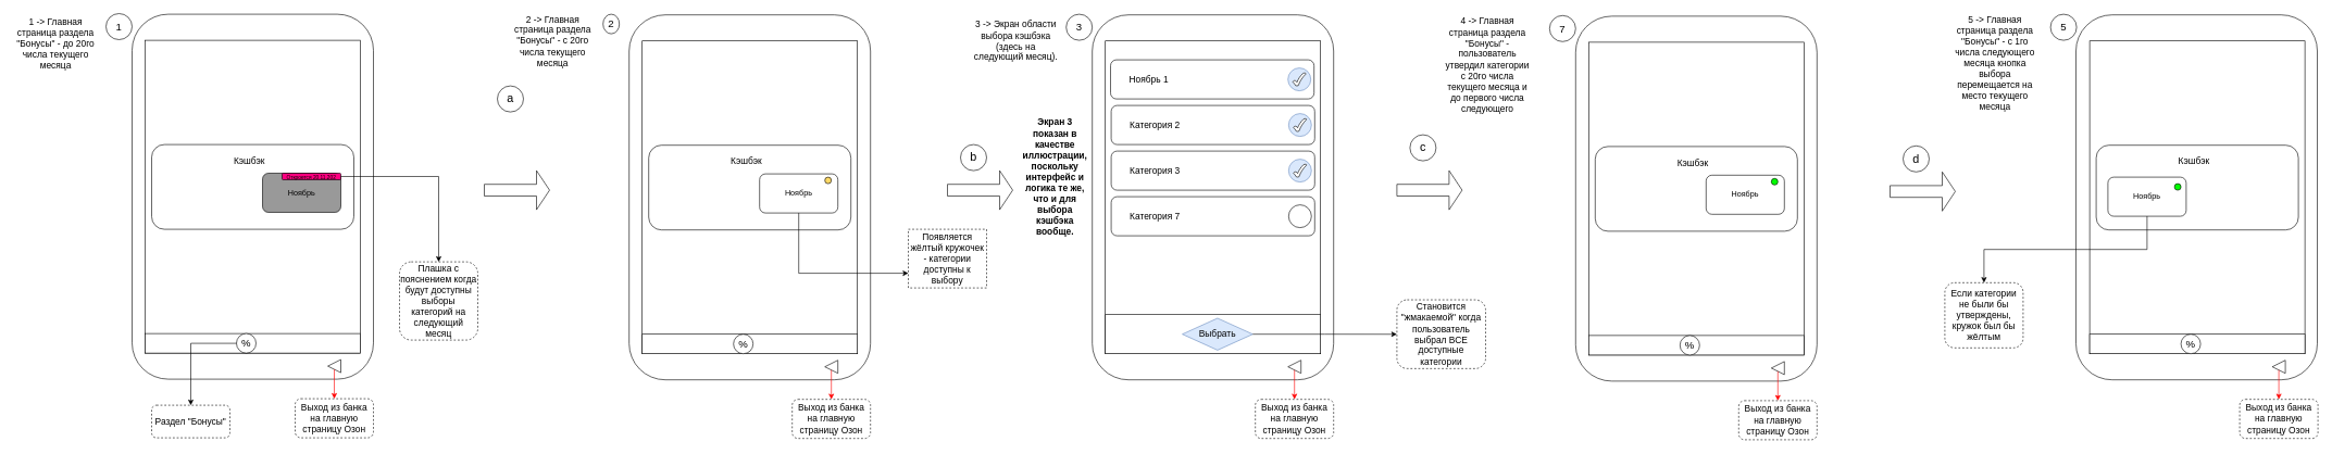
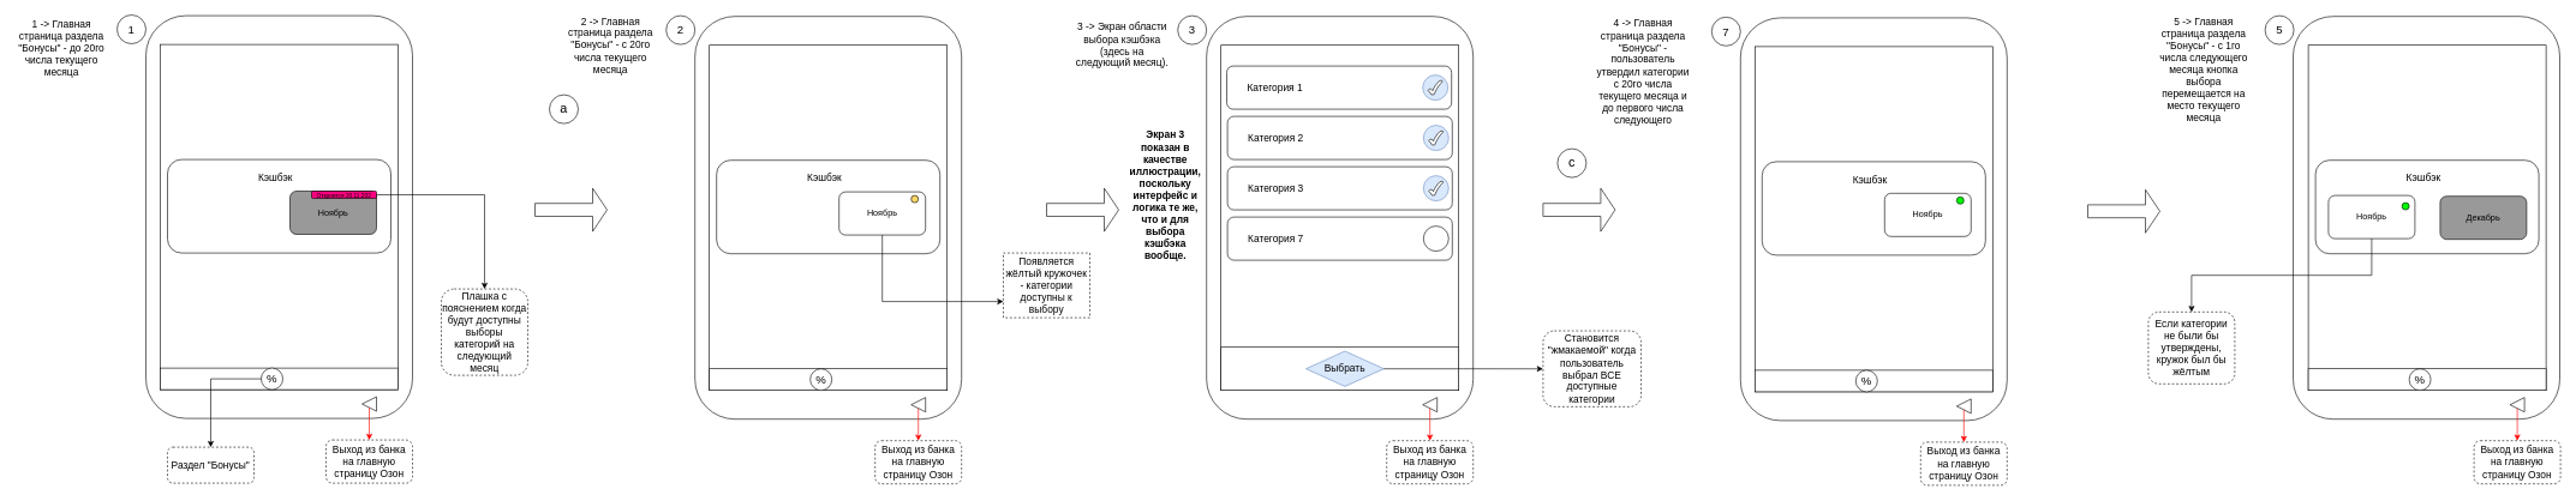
  <mxCell id="0" />
  <mxCell id="1" parent="0" />
  <mxCell id="2" value="" style="group" parent="1" vertex="1" connectable="0"><mxGeometry x="202" y="21" width="370" height="560" as="geometry" /></mxCell>
  <mxCell id="3" value="" style="rounded=1;whiteSpace=wrap;html=1;" parent="2" vertex="1"><mxGeometry width="370" height="560" as="geometry" /></mxCell>
  <mxCell id="4" value="" style="rounded=0;whiteSpace=wrap;html=1;" parent="2" vertex="1"><mxGeometry x="20" y="40" width="330" height="480" as="geometry" /></mxCell>
  <mxCell id="5" value="" style="rounded=1;whiteSpace=wrap;html=1;" parent="2" vertex="1"><mxGeometry x="30" y="200" width="310" height="130" as="geometry" /></mxCell>
  <mxCell id="6" value="Ноябрь" style="rounded=1;whiteSpace=wrap;html=1;fillColor=#999999;" parent="2" vertex="1"><mxGeometry x="200" y="244" width="120" height="60" as="geometry" /></mxCell>
  <mxCell id="7" value="&lt;font style=&quot;font-size: 14px;&quot;&gt;Кэшбэк&lt;/font&gt;" style="text;html=1;align=center;verticalAlign=middle;whiteSpace=wrap;rounded=0;" parent="2" vertex="1"><mxGeometry x="150" y="210" width="60" height="30" as="geometry" /></mxCell>
  <mxCell id="8" value="" style="triangle;whiteSpace=wrap;html=1;rotation=-180;" parent="2" vertex="1"><mxGeometry x="300" y="530" width="20" height="20" as="geometry" /></mxCell>
  <mxCell id="9" value="&lt;font style=&quot;font-size: 8px;&quot;&gt;Откроется 20.11.202&lt;/font&gt;" style="rounded=1;whiteSpace=wrap;html=1;fillColor=#FF0080;" parent="2" vertex="1"><mxGeometry x="230" y="244" width="90" height="10" as="geometry" /></mxCell>
  <mxCell id="10" value="" style="rounded=0;whiteSpace=wrap;html=1;" parent="2" vertex="1"><mxGeometry x="20" y="490" width="330" height="30" as="geometry" /></mxCell>
  <mxCell id="11" value="&lt;font size=&quot;3&quot;&gt;%&lt;/font&gt;" style="ellipse;whiteSpace=wrap;html=1;aspect=fixed;" parent="2" vertex="1"><mxGeometry x="160" y="490" width="30" height="30" as="geometry" /></mxCell>
  <mxCell id="12" value="&lt;font size=&quot;3&quot;&gt;1&lt;/font&gt;" style="ellipse;whiteSpace=wrap;html=1;aspect=fixed;" parent="1" vertex="1"><mxGeometry x="162" y="20" width="40" height="40" as="geometry" /></mxCell>
  <mxCell id="13" value="&lt;font style=&quot;font-size: 14px;&quot;&gt;Выход из банка на главную страницу Озон&lt;/font&gt;" style="rounded=1;whiteSpace=wrap;html=1;dashed=1;" parent="1" vertex="1"><mxGeometry x="452" y="611" width="120" height="60" as="geometry" /></mxCell>
  <mxCell id="14" value="" style="edgeStyle=orthogonalEdgeStyle;rounded=0;orthogonalLoop=1;jettySize=auto;html=1;strokeColor=#FF0000;" parent="1" source="8" target="13" edge="1"><mxGeometry relative="1" as="geometry" /></mxCell>
  <mxCell id="15" value="&lt;font style=&quot;font-size: 14px;&quot;&gt;1 -&amp;gt; Главная страница раздела &quot;Бонусы&quot; - до 20го числа текущего месяца&lt;/font&gt;" style="text;html=1;align=center;verticalAlign=middle;whiteSpace=wrap;rounded=0;" parent="1" vertex="1"><mxGeometry x="20" y="21" width="130" height="90" as="geometry" /></mxCell>
  <mxCell id="16" value="" style="group" parent="1" vertex="1" connectable="0"><mxGeometry x="964" y="22" width="370" height="560" as="geometry" /></mxCell>
  <mxCell id="17" value="" style="rounded=1;whiteSpace=wrap;html=1;" parent="16" vertex="1"><mxGeometry width="370" height="560" as="geometry" /></mxCell>
  <mxCell id="18" value="" style="rounded=0;whiteSpace=wrap;html=1;" parent="16" vertex="1"><mxGeometry x="20" y="40" width="330" height="480" as="geometry" /></mxCell>
  <mxCell id="19" value="" style="rounded=1;whiteSpace=wrap;html=1;" parent="16" vertex="1"><mxGeometry x="30" y="200" width="310" height="130" as="geometry" /></mxCell>
  <mxCell id="20" value="Ноябрь" style="rounded=1;whiteSpace=wrap;html=1;" parent="16" vertex="1"><mxGeometry x="200" y="244" width="120" height="60" as="geometry" /></mxCell>
  <mxCell id="21" value="&lt;font style=&quot;font-size: 14px;&quot;&gt;Кэшбэк&lt;/font&gt;" style="text;html=1;align=center;verticalAlign=middle;whiteSpace=wrap;rounded=0;" parent="16" vertex="1"><mxGeometry x="150" y="210" width="60" height="30" as="geometry" /></mxCell>
  <mxCell id="22" value="" style="triangle;whiteSpace=wrap;html=1;rotation=-180;" parent="16" vertex="1"><mxGeometry x="300" y="530" width="20" height="20" as="geometry" /></mxCell>
  <mxCell id="23" value="" style="ellipse;whiteSpace=wrap;html=1;aspect=fixed;fillColor=#FFD966;" parent="16" vertex="1"><mxGeometry x="300" y="249" width="10" height="10" as="geometry" /></mxCell>
  <mxCell id="24" value="" style="rounded=0;whiteSpace=wrap;html=1;" parent="16" vertex="1"><mxGeometry x="20" y="490" width="330" height="30" as="geometry" /></mxCell>
  <mxCell id="25" value="&lt;font size=&quot;3&quot;&gt;%&lt;/font&gt;" style="ellipse;whiteSpace=wrap;html=1;aspect=fixed;" parent="16" vertex="1"><mxGeometry x="160" y="490" width="30" height="30" as="geometry" /></mxCell>
- <mxCell id="26" value="&lt;font size=&quot;3&quot;&gt;2&lt;/font&gt;" style="ellipse;whiteSpace=wrap;html=1;aspect=fixed;" parent="1" vertex="1"><mxGeometry x="924" y="21" width="25" height="30" as="geometry" /></mxCell>
+ <mxCell id="26" value="&lt;font size=&quot;3&quot;&gt;2&lt;/font&gt;" style="ellipse;whiteSpace=wrap;html=1;aspect=fixed;" parent="1" vertex="1"><mxGeometry x="924" y="21" width="40" height="40" as="geometry" /></mxCell>
  <mxCell id="27" value="&lt;font style=&quot;font-size: 14px;&quot;&gt;Выход из банка на главную страницу Озон&lt;/font&gt;" style="rounded=1;whiteSpace=wrap;html=1;dashed=1;" parent="1" vertex="1"><mxGeometry x="1214" y="612" width="120" height="60" as="geometry" /></mxCell>
  <mxCell id="28" value="" style="edgeStyle=orthogonalEdgeStyle;rounded=0;orthogonalLoop=1;jettySize=auto;html=1;strokeColor=#FF0000;" parent="1" source="22" target="27" edge="1"><mxGeometry relative="1" as="geometry" /></mxCell>
  <mxCell id="29" value="&lt;font style=&quot;font-size: 14px;&quot;&gt;2 -&amp;gt; Главная страница раздела &quot;Бонусы&quot; - с 20го числа текущего месяца&lt;/font&gt;" style="text;html=1;align=center;verticalAlign=middle;whiteSpace=wrap;rounded=0;" parent="1" vertex="1"><mxGeometry x="782" y="22" width="130" height="79" as="geometry" /></mxCell>
  <mxCell id="30" value="&lt;font style=&quot;font-size: 14px;&quot;&gt;Плашка с пояснением когда будут доступны выборы категорий на следующий месяц&lt;/font&gt;" style="whiteSpace=wrap;html=1;fillColor=#FFFFFF;rounded=1;dashed=1;" parent="1" vertex="1"><mxGeometry x="612" y="401" width="120" height="120" as="geometry" /></mxCell>
  <mxCell id="31" value="" style="edgeStyle=orthogonalEdgeStyle;rounded=0;orthogonalLoop=1;jettySize=auto;html=1;" parent="1" source="9" target="30" edge="1"><mxGeometry relative="1" as="geometry" /></mxCell>
  <mxCell id="32" value="" style="shape=singleArrow;whiteSpace=wrap;html=1;" parent="1" vertex="1"><mxGeometry x="742" y="261" width="100" height="60" as="geometry" /></mxCell>
  <mxCell id="33" value="&lt;font style=&quot;font-size: 14px;&quot;&gt;Появляется жёлтый кружочек - категории доступ&lt;span style=&quot;background-color: initial;&quot;&gt;ны к выбору&lt;/span&gt;&lt;/font&gt;" style="whiteSpace=wrap;html=1;fillColor=#FFFFFF;dashed=1;" parent="1" vertex="1"><mxGeometry x="1392" y="351" width="120" height="90" as="geometry" /></mxCell>
  <mxCell id="34" value="" style="group" parent="1" vertex="1" connectable="0"><mxGeometry x="2415" y="24" width="370" height="560" as="geometry" /></mxCell>
  <mxCell id="35" value="" style="rounded=1;whiteSpace=wrap;html=1;" parent="34" vertex="1"><mxGeometry width="370" height="560" as="geometry" /></mxCell>
  <mxCell id="36" value="" style="rounded=0;whiteSpace=wrap;html=1;" parent="34" vertex="1"><mxGeometry x="20" y="40" width="330" height="480" as="geometry" /></mxCell>
  <mxCell id="37" value="" style="rounded=1;whiteSpace=wrap;html=1;" parent="34" vertex="1"><mxGeometry x="30" y="200" width="310" height="130" as="geometry" /></mxCell>
  <mxCell id="38" value="Ноябрь" style="rounded=1;whiteSpace=wrap;html=1;" parent="34" vertex="1"><mxGeometry x="200" y="244" width="120" height="60" as="geometry" /></mxCell>
  <mxCell id="39" value="&lt;font style=&quot;font-size: 14px;&quot;&gt;Кэшбэк&lt;/font&gt;" style="text;html=1;align=center;verticalAlign=middle;whiteSpace=wrap;rounded=0;" parent="34" vertex="1"><mxGeometry x="150" y="210" width="60" height="30" as="geometry" /></mxCell>
  <mxCell id="40" value="" style="triangle;whiteSpace=wrap;html=1;rotation=-180;" parent="34" vertex="1"><mxGeometry x="300" y="530" width="20" height="20" as="geometry" /></mxCell>
  <mxCell id="41" value="" style="ellipse;whiteSpace=wrap;html=1;aspect=fixed;fillColor=#00FF00;" parent="34" vertex="1"><mxGeometry x="300" y="249" width="10" height="10" as="geometry" /></mxCell>
  <mxCell id="42" value="" style="rounded=0;whiteSpace=wrap;html=1;" parent="34" vertex="1"><mxGeometry x="20" y="490" width="330" height="30" as="geometry" /></mxCell>
  <mxCell id="43" value="&lt;font size=&quot;3&quot;&gt;%&lt;/font&gt;" style="ellipse;whiteSpace=wrap;html=1;aspect=fixed;" parent="34" vertex="1"><mxGeometry x="160" y="490" width="30" height="30" as="geometry" /></mxCell>
  <mxCell id="44" value="&lt;font size=&quot;3&quot;&gt;7&lt;/font&gt;" style="ellipse;whiteSpace=wrap;html=1;aspect=fixed;" parent="1" vertex="1"><mxGeometry x="2375" y="23" width="40" height="40" as="geometry" /></mxCell>
  <mxCell id="45" value="&lt;font style=&quot;font-size: 14px;&quot;&gt;Выход из банка на главную страницу Озон&lt;/font&gt;" style="rounded=1;whiteSpace=wrap;html=1;dashed=1;" parent="1" vertex="1"><mxGeometry x="2665" y="614" width="120" height="60" as="geometry" /></mxCell>
  <mxCell id="46" value="" style="edgeStyle=orthogonalEdgeStyle;rounded=0;orthogonalLoop=1;jettySize=auto;html=1;strokeColor=#FF0000;" parent="1" source="40" target="45" edge="1"><mxGeometry relative="1" as="geometry" /></mxCell>
  <mxCell id="47" value="&lt;font style=&quot;font-size: 14px;&quot;&gt;4 -&amp;gt; Главная страница раздела &quot;Бонусы&quot; - пользователь утвердил категории с 20го числа текущего месяца и до первого числа следующего&lt;/font&gt;" style="text;html=1;align=center;verticalAlign=middle;whiteSpace=wrap;rounded=0;" parent="1" vertex="1"><mxGeometry x="2215" y="20" width="130" height="158" as="geometry" /></mxCell>
  <mxCell id="48" value="" style="group" parent="1" vertex="1" connectable="0"><mxGeometry x="3181" y="22" width="370" height="560" as="geometry" /></mxCell>
  <mxCell id="49" value="" style="rounded=1;whiteSpace=wrap;html=1;" parent="48" vertex="1"><mxGeometry x="1" width="370" height="560" as="geometry" /></mxCell>
  <mxCell id="50" value="" style="rounded=0;whiteSpace=wrap;html=1;" parent="48" vertex="1"><mxGeometry x="22" y="40" width="330" height="480" as="geometry" /></mxCell>
  <mxCell id="51" value="" style="rounded=1;whiteSpace=wrap;html=1;" parent="48" vertex="1"><mxGeometry x="32" y="200" width="310" height="130" as="geometry" /></mxCell>
  <mxCell id="52" value="Ноябрь" style="rounded=1;whiteSpace=wrap;html=1;" parent="48" vertex="1"><mxGeometry x="50" y="249" width="120" height="60" as="geometry" /></mxCell>
  <mxCell id="53" value="&lt;font style=&quot;font-size: 14px;&quot;&gt;Кэшбэк&lt;/font&gt;" style="text;html=1;align=center;verticalAlign=middle;whiteSpace=wrap;rounded=0;" parent="48" vertex="1"><mxGeometry x="152" y="210" width="60" height="30" as="geometry" /></mxCell>
  <mxCell id="54" value="" style="triangle;whiteSpace=wrap;html=1;rotation=-180;" parent="48" vertex="1"><mxGeometry x="302" y="530" width="20" height="20" as="geometry" /></mxCell>
  <mxCell id="55" value="" style="ellipse;whiteSpace=wrap;html=1;aspect=fixed;fillColor=#00FF00;" parent="48" vertex="1"><mxGeometry x="152" y="259" width="10" height="10" as="geometry" /></mxCell>
+ <mxCell id="56" value="Декабрь" style="rounded=1;whiteSpace=wrap;html=1;fillColor=#999999;" parent="48" vertex="1"><mxGeometry x="205" y="250" width="120" height="60" as="geometry" /></mxCell>
  <mxCell id="57" value="" style="rounded=0;whiteSpace=wrap;html=1;" parent="48" vertex="1"><mxGeometry x="22" y="490" width="330" height="30" as="geometry" /></mxCell>
  <mxCell id="58" value="&lt;font size=&quot;3&quot;&gt;%&lt;/font&gt;" style="ellipse;whiteSpace=wrap;html=1;aspect=fixed;" parent="48" vertex="1"><mxGeometry x="162" y="490" width="30" height="30" as="geometry" /></mxCell>
  <mxCell id="59" value="&lt;font size=&quot;3&quot;&gt;5&lt;/font&gt;" style="ellipse;whiteSpace=wrap;html=1;aspect=fixed;" parent="1" vertex="1"><mxGeometry x="3143" y="21" width="40" height="40" as="geometry" /></mxCell>
  <mxCell id="60" value="&lt;font style=&quot;font-size: 14px;&quot;&gt;Выход из банка на главную страницу Озон&lt;/font&gt;" style="rounded=1;whiteSpace=wrap;html=1;dashed=1;" parent="1" vertex="1"><mxGeometry x="3433" y="612" width="120" height="60" as="geometry" /></mxCell>
  <mxCell id="61" value="" style="edgeStyle=orthogonalEdgeStyle;rounded=0;orthogonalLoop=1;jettySize=auto;html=1;strokeColor=#FF0000;" parent="1" source="54" target="60" edge="1"><mxGeometry relative="1" as="geometry" /></mxCell>
  <mxCell id="62" value="&lt;span style=&quot;font-size: 14px;&quot;&gt;5 -&amp;gt; Главная страница раздела &quot;Бонусы&quot; - с 1го числа следующего месяца кнопка выбора перемещается на место текущего месяца&lt;/span&gt;" style="text;html=1;align=center;verticalAlign=middle;whiteSpace=wrap;rounded=0;" parent="1" vertex="1"><mxGeometry x="2993" y="22" width="130" height="148" as="geometry" /></mxCell>
  <mxCell id="63" value="&lt;font style=&quot;font-size: 18px;&quot;&gt;a&lt;/font&gt;" style="ellipse;whiteSpace=wrap;html=1;aspect=fixed;" parent="1" vertex="1"><mxGeometry x="762" y="131" width="40" height="40" as="geometry" /></mxCell>
  <mxCell id="64" value="" style="shape=singleArrow;whiteSpace=wrap;html=1;" parent="1" vertex="1"><mxGeometry x="1452" y="261" width="100" height="60" as="geometry" /></mxCell>
- <mxCell id="65" value="&lt;font style=&quot;font-size: 18px;&quot;&gt;b&lt;/font&gt;" style="ellipse;whiteSpace=wrap;html=1;aspect=fixed;" parent="1" vertex="1"><mxGeometry x="1472" y="221" width="40" height="40" as="geometry" /></mxCell>
  <mxCell id="66" value="" style="shape=singleArrow;whiteSpace=wrap;html=1;" parent="1" vertex="1"><mxGeometry x="2897" y="263" width="100" height="60" as="geometry" /></mxCell>
- <mxCell id="67" value="&lt;font style=&quot;font-size: 18px;&quot;&gt;d&lt;/font&gt;" style="ellipse;whiteSpace=wrap;html=1;aspect=fixed;" parent="1" vertex="1"><mxGeometry x="2917" y="223" width="40" height="40" as="geometry" /></mxCell>
  <mxCell id="68" style="edgeStyle=orthogonalEdgeStyle;rounded=0;orthogonalLoop=1;jettySize=auto;html=1;exitX=0.5;exitY=1;exitDx=0;exitDy=0;entryX=0;entryY=0.75;entryDx=0;entryDy=0;" parent="1" source="20" target="33" edge="1"><mxGeometry relative="1" as="geometry" /></mxCell>
  <mxCell id="69" value="&lt;font style=&quot;font-size: 14px;&quot;&gt;Если категории не были бы утверждены, кружок был бы жёлтым&lt;/font&gt;" style="whiteSpace=wrap;html=1;rounded=1;dashed=1;" parent="1" vertex="1"><mxGeometry x="2981" y="433" width="120" height="100" as="geometry" /></mxCell>
  <mxCell id="70" value="&lt;font style=&quot;font-size: 14px;&quot;&gt;Раздел &quot;Бонусы&quot;&lt;/font&gt;" style="rounded=1;whiteSpace=wrap;html=1;dashed=1;" parent="1" vertex="1"><mxGeometry x="232" y="621" width="120" height="50" as="geometry" /></mxCell>
  <mxCell id="71" value="" style="edgeStyle=orthogonalEdgeStyle;rounded=0;orthogonalLoop=1;jettySize=auto;html=1;" parent="1" source="11" target="70" edge="1"><mxGeometry relative="1" as="geometry" /></mxCell>
  <mxCell id="72" value="" style="shape=singleArrow;whiteSpace=wrap;html=1;" parent="1" vertex="1"><mxGeometry x="2141" y="261" width="100" height="60" as="geometry" /></mxCell>
  <mxCell id="73" value="&lt;font style=&quot;font-size: 18px;&quot;&gt;c&lt;/font&gt;" style="ellipse;whiteSpace=wrap;html=1;aspect=fixed;" parent="1" vertex="1"><mxGeometry x="2161" y="206" width="40" height="40" as="geometry" /></mxCell>
  <mxCell id="74" value="" style="group" parent="1" vertex="1" connectable="0"><mxGeometry x="1674" y="22" width="370" height="560" as="geometry" /></mxCell>
  <mxCell id="75" value="" style="rounded=1;whiteSpace=wrap;html=1;" parent="74" vertex="1"><mxGeometry width="370" height="560" as="geometry" /></mxCell>
  <mxCell id="76" value="" style="rounded=0;whiteSpace=wrap;html=1;" parent="74" vertex="1"><mxGeometry x="20" y="40" width="330" height="480" as="geometry" /></mxCell>
  <mxCell id="77" value="" style="triangle;whiteSpace=wrap;html=1;rotation=-180;" parent="74" vertex="1"><mxGeometry x="300" y="530" width="20" height="20" as="geometry" /></mxCell>
  <mxCell id="78" value="" style="group" parent="74" vertex="1" connectable="0"><mxGeometry x="28" y="69" width="312" height="60" as="geometry" /></mxCell>
- <mxCell id="79" value="&lt;span style=&quot;white-space: pre;&quot;&gt;&#09;&lt;/span&gt;&lt;font style=&quot;font-size: 14px;&quot;&gt;Ноябрь 1&lt;/font&gt;" style="rounded=1;whiteSpace=wrap;html=1;align=left;" parent="78" vertex="1"><mxGeometry width="312" height="60" as="geometry" /></mxCell>
+ <mxCell id="79" value="&lt;span style=&quot;white-space: pre;&quot;&gt;&#09;&lt;/span&gt;&lt;font style=&quot;font-size: 14px;&quot;&gt;Категория 1&lt;/font&gt;" style="rounded=1;whiteSpace=wrap;html=1;align=left;" parent="78" vertex="1"><mxGeometry width="312" height="60" as="geometry" /></mxCell>
  <mxCell id="80" value="" style="ellipse;whiteSpace=wrap;html=1;aspect=fixed;fillColor=#dae8fc;strokeColor=#6c8ebf;" parent="78" vertex="1"><mxGeometry x="272" y="12.5" width="35" height="35" as="geometry" /></mxCell>
  <mxCell id="81" value="" style="verticalLabelPosition=bottom;verticalAlign=top;html=1;shape=mxgraph.basic.tick" parent="78" vertex="1"><mxGeometry x="279.5" y="20" width="20" height="20" as="geometry" /></mxCell>
  <mxCell id="82" value="" style="group" parent="74" vertex="1" connectable="0"><mxGeometry x="29" y="139" width="312" height="60" as="geometry" /></mxCell>
  <mxCell id="83" value="&lt;span style=&quot;white-space: pre;&quot;&gt;&#09;&lt;/span&gt;&lt;font style=&quot;font-size: 14px;&quot;&gt;Категория 2&lt;/font&gt;" style="rounded=1;whiteSpace=wrap;html=1;align=left;" parent="82" vertex="1"><mxGeometry width="312" height="60" as="geometry" /></mxCell>
  <mxCell id="84" value="" style="ellipse;whiteSpace=wrap;html=1;aspect=fixed;fillColor=#dae8fc;strokeColor=#6c8ebf;" parent="82" vertex="1"><mxGeometry x="272" y="12.5" width="35" height="35" as="geometry" /></mxCell>
  <mxCell id="85" value="" style="verticalLabelPosition=bottom;verticalAlign=top;html=1;shape=mxgraph.basic.tick" parent="82" vertex="1"><mxGeometry x="279.5" y="20" width="20" height="20" as="geometry" /></mxCell>
  <mxCell id="86" value="" style="group" parent="74" vertex="1" connectable="0"><mxGeometry x="29" y="209" width="312" height="60" as="geometry" /></mxCell>
  <mxCell id="87" value="&lt;span style=&quot;white-space: pre;&quot;&gt;&#09;&lt;/span&gt;&lt;font style=&quot;font-size: 14px;&quot;&gt;Категория 3&lt;/font&gt;" style="rounded=1;whiteSpace=wrap;html=1;align=left;" parent="86" vertex="1"><mxGeometry width="312" height="60" as="geometry" /></mxCell>
  <mxCell id="88" value="" style="ellipse;whiteSpace=wrap;html=1;aspect=fixed;fillColor=#dae8fc;strokeColor=#6c8ebf;" parent="86" vertex="1"><mxGeometry x="272" y="12.5" width="35" height="35" as="geometry" /></mxCell>
  <mxCell id="89" value="" style="verticalLabelPosition=bottom;verticalAlign=top;html=1;shape=mxgraph.basic.tick" parent="86" vertex="1"><mxGeometry x="279.5" y="20" width="20" height="20" as="geometry" /></mxCell>
  <mxCell id="90" value="" style="group" parent="74" vertex="1" connectable="0"><mxGeometry x="29" y="279" width="312" height="60" as="geometry" /></mxCell>
  <mxCell id="91" value="&lt;span style=&quot;white-space: pre;&quot;&gt;&#09;&lt;/span&gt;&lt;font style=&quot;font-size: 14px;&quot;&gt;Категория 7&lt;/font&gt;" style="rounded=1;whiteSpace=wrap;html=1;align=left;" parent="90" vertex="1"><mxGeometry width="312" height="60" as="geometry" /></mxCell>
  <mxCell id="92" value="" style="ellipse;whiteSpace=wrap;html=1;aspect=fixed;" parent="90" vertex="1"><mxGeometry x="272" y="12.5" width="35" height="35" as="geometry" /></mxCell>
  <mxCell id="93" value="" style="rounded=0;whiteSpace=wrap;html=1;" parent="74" vertex="1"><mxGeometry x="20" y="460" width="330" height="60" as="geometry" /></mxCell>
  <mxCell id="94" value="&lt;span style=&quot;font-size: 14px;&quot;&gt;Выбрать&lt;/span&gt;" style="rhombus;whiteSpace=wrap;html=1;fillColor=#dae8fc;strokeColor=#6c8ebf;" parent="74" vertex="1"><mxGeometry x="138" y="465.5" width="108" height="49" as="geometry" /></mxCell>
  <mxCell id="95" value="&lt;font size=&quot;3&quot;&gt;3&lt;/font&gt;" style="ellipse;whiteSpace=wrap;html=1;aspect=fixed;" parent="1" vertex="1"><mxGeometry x="1634" y="21" width="40" height="40" as="geometry" /></mxCell>
  <mxCell id="96" value="&lt;font style=&quot;font-size: 14px;&quot;&gt;Выход из банка на главную страницу Озон&lt;/font&gt;" style="rounded=1;whiteSpace=wrap;html=1;dashed=1;" parent="1" vertex="1"><mxGeometry x="1924" y="612" width="120" height="60" as="geometry" /></mxCell>
  <mxCell id="97" value="" style="edgeStyle=orthogonalEdgeStyle;rounded=0;orthogonalLoop=1;jettySize=auto;html=1;strokeColor=#FF0000;" parent="1" source="77" target="96" edge="1"><mxGeometry relative="1" as="geometry" /></mxCell>
  <mxCell id="98" value="&lt;font style=&quot;font-size: 14px;&quot;&gt;3 -&amp;gt; Экран области выбора кэшбэка (здесь на следующий месяц).&lt;/font&gt;" style="text;html=1;align=center;verticalAlign=middle;whiteSpace=wrap;rounded=0;" parent="1" vertex="1"><mxGeometry x="1492" y="22" width="130" height="79" as="geometry" /></mxCell>
  <mxCell id="99" style="edgeStyle=orthogonalEdgeStyle;rounded=0;orthogonalLoop=1;jettySize=auto;html=1;exitX=0.5;exitY=1;exitDx=0;exitDy=0;entryX=0.5;entryY=0;entryDx=0;entryDy=0;" parent="1" source="52" target="69" edge="1"><mxGeometry relative="1" as="geometry" /></mxCell>
  <mxCell id="100" value="&lt;font style=&quot;font-size: 14px;&quot;&gt;Становится &quot;жмакаемой&quot; когда пользователь выбрал ВСЕ доступные категории&lt;/font&gt;" style="whiteSpace=wrap;html=1;rounded=1;dashed=1;" parent="1" vertex="1"><mxGeometry x="2141" y="459.25" width="136" height="105.5" as="geometry" /></mxCell>
  <mxCell id="101" value="" style="edgeStyle=orthogonalEdgeStyle;rounded=0;orthogonalLoop=1;jettySize=auto;html=1;" parent="1" source="94" target="100" edge="1"><mxGeometry relative="1" as="geometry" /></mxCell>
  <mxCell id="102" value="&lt;font style=&quot;font-size: 14px;&quot;&gt;&lt;b&gt;Экран 3 показан в качестве иллюстрации, поскольку интерфейс и логика те же, что и для выбора кэшбэка вообще.&lt;/b&gt;&lt;/font&gt;" style="text;html=1;align=center;verticalAlign=middle;whiteSpace=wrap;rounded=0;" parent="1" vertex="1"><mxGeometry x="1572" y="191" width="90" height="160" as="geometry" /></mxCell>
